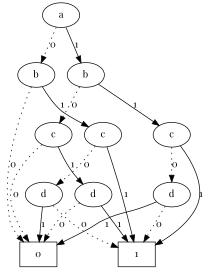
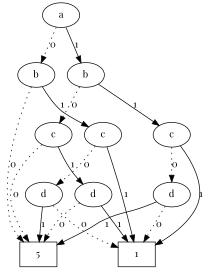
  digraph {
    fontname="Playfair Display"
    node [fontname="Playfair Display"]
    edge [style=dotted fontname="Playfair Display"]
    n1 [label=a]
    n2 [label=b]
    n3 [label=b]
    n4 [label=c]
    n5 [label=c]
    n6 [label=c]
    n7 [label=d]
    n8 [label=d]
    n9 [label=d]
-   n10 [label=0 shape=box]
+   n10 [label=5 shape=box]
    n11 [label=1 shape=box]
    subgraph sub_1 {
      rank=same
      n1
    }
    subgraph sub_2 {
      rank=same
      n2
      n3
    }
    subgraph sub_3 {
      rank=same
      n4
      n5
      n6
    }
    subgraph sub_4 {
      rank=same
      n7
      n8
      n9
    }
    n1 -> n2 [label=0]
    n1 -> n3 [label=1 style=solid]
    n2 -> n4 [label=1 style=solid]
    n2 -> n10 [label=0]
    n3 -> n5 [label=0]
    n3 -> n6 [label=1 style=solid]
    n4 -> n7 [label=0]
    n4 -> n11 [label=1 style=solid]
    n5 -> n8 [label=1 style=solid]
    n5 -> n10 [label=0]
    n6 -> n9 [label=0]
    n6 -> n11 [label=1 style=solid]
    n7 -> n10 [label=1 style=solid]
    n7 -> n11 [label=0]
    n8 -> n10 [label=0]
    n8 -> n11 [label=1 style=solid]
    n9 -> n10 [label=1 style=solid]
    n9 -> n11 [label=0]
  }
